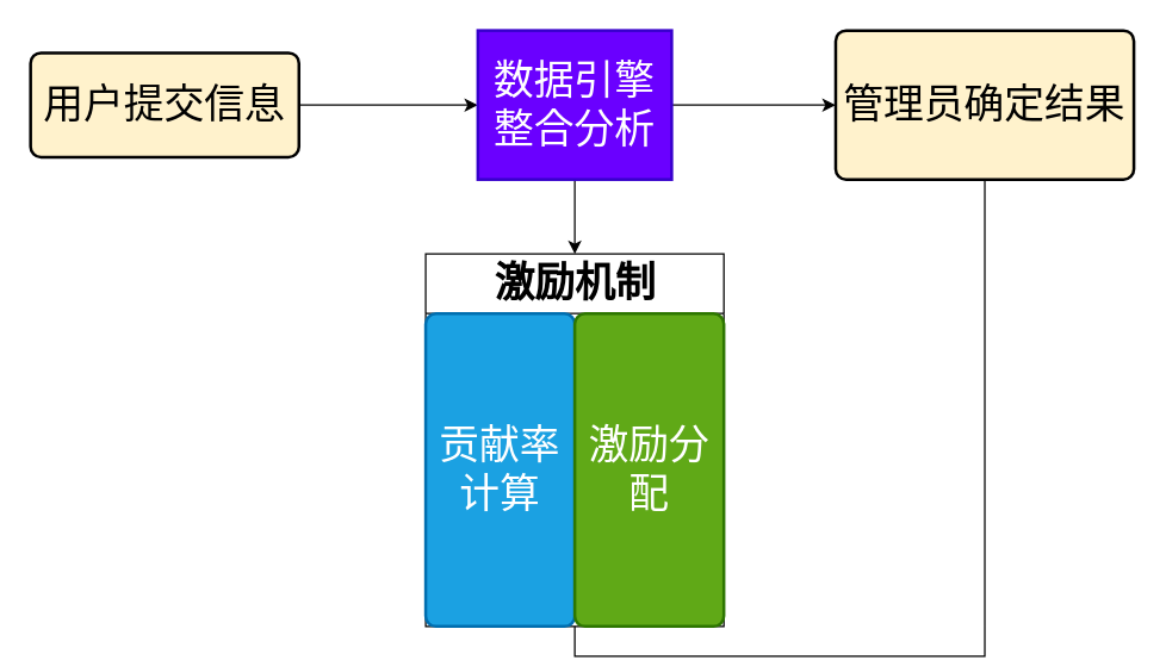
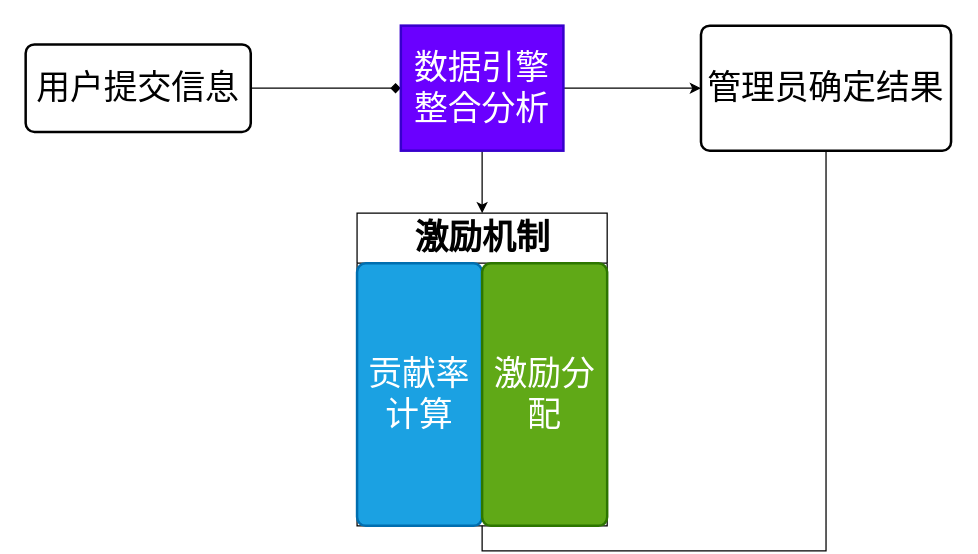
  <mxCell id="0" />
  <mxCell id="1" parent="0" />
- <mxCell id="2" style="edgeStyle=orthogonalEdgeStyle;rounded=0;orthogonalLoop=1;jettySize=auto;html=1;fontSize=27;" edge="1" parent="1" source="3" target="6"><mxGeometry relative="1" as="geometry" /></mxCell>
- <mxCell id="3" value="用户提交信息" style="rounded=1;whiteSpace=wrap;html=1;absoluteArcSize=1;arcSize=14;strokeWidth=2;fontSize=27;fillColor=#fff2cc;" vertex="1" parent="1"><mxGeometry x="20" y="35" width="180" height="70" as="geometry" /></mxCell>
+ <mxCell id="2" style="edgeStyle=orthogonalEdgeStyle;rounded=0;orthogonalLoop=1;jettySize=auto;html=1;fontSize=27;endArrow=diamond;" edge="1" parent="1" source="3" target="6"><mxGeometry relative="1" as="geometry" /></mxCell>
+ <mxCell id="3" value="用户提交信息" style="rounded=1;whiteSpace=wrap;html=1;absoluteArcSize=1;arcSize=14;strokeWidth=2;fontSize=27;" vertex="1" parent="1"><mxGeometry x="20" y="35" width="180" height="70" as="geometry" /></mxCell>
  <mxCell id="4" style="edgeStyle=orthogonalEdgeStyle;rounded=0;orthogonalLoop=1;jettySize=auto;html=1;fontSize=27;" edge="1" parent="1" source="6" target="7"><mxGeometry relative="1" as="geometry" /></mxCell>
  <mxCell id="5" style="edgeStyle=orthogonalEdgeStyle;rounded=0;orthogonalLoop=1;jettySize=auto;html=1;entryX=0.5;entryY=0;entryDx=0;entryDy=0;" edge="1" parent="1" source="6" target="9"><mxGeometry relative="1" as="geometry" /></mxCell>
  <mxCell id="6" value="数据引擎整合分析" style="whiteSpace=wrap;html=1;absoluteArcSize=1;arcSize=14;strokeWidth=2;fontSize=27;fillColor=#6a00ff;strokeColor=#3700CC;fontColor=#ffffff;rounded=0;" vertex="1" parent="1"><mxGeometry x="320" y="20" width="130" height="100" as="geometry" /></mxCell>
- <mxCell id="7" value="管理员确定结果" style="rounded=1;whiteSpace=wrap;html=1;absoluteArcSize=1;arcSize=14;strokeWidth=2;fontSize=27;fillColor=#fff2cc;" vertex="1" parent="1"><mxGeometry x="560" y="20" width="200" height="100" as="geometry" /></mxCell>
+ <mxCell id="7" value="管理员确定结果" style="rounded=1;whiteSpace=wrap;html=1;absoluteArcSize=1;arcSize=14;strokeWidth=2;fontSize=27;" vertex="1" parent="1"><mxGeometry x="560" y="20" width="200" height="100" as="geometry" /></mxCell>
  <mxCell id="8" style="edgeStyle=orthogonalEdgeStyle;rounded=0;orthogonalLoop=1;jettySize=auto;html=1;exitX=0.5;exitY=1;exitDx=0;exitDy=0;entryX=0.5;entryY=1;entryDx=0;entryDy=0;endArrow=none;" edge="1" parent="1" source="9" target="7"><mxGeometry relative="1" as="geometry" /></mxCell>
  <mxCell id="9" value="激励机制" style="swimlane;childLayout=stackLayout;resizeParent=1;resizeParentMax=0;startSize=40;html=1;fontSize=27;" vertex="1" parent="1"><mxGeometry x="285" y="170" width="200" height="250" as="geometry" /></mxCell>
  <mxCell id="10" value="贡献率计算" style="rounded=1;whiteSpace=wrap;html=1;absoluteArcSize=1;arcSize=14;strokeWidth=2;fontSize=27;fillColor=#1ba1e2;fontColor=#ffffff;strokeColor=#006EAF;" vertex="1" parent="9"><mxGeometry y="40" width="100" height="210" as="geometry" /></mxCell>
  <mxCell id="11" value="激励分配" style="rounded=1;whiteSpace=wrap;html=1;absoluteArcSize=1;arcSize=14;strokeWidth=2;fontSize=27;fillColor=#60a917;fontColor=#ffffff;strokeColor=#2D7600;" vertex="1" parent="9"><mxGeometry x="100" y="40" width="100" height="210" as="geometry" /></mxCell>
